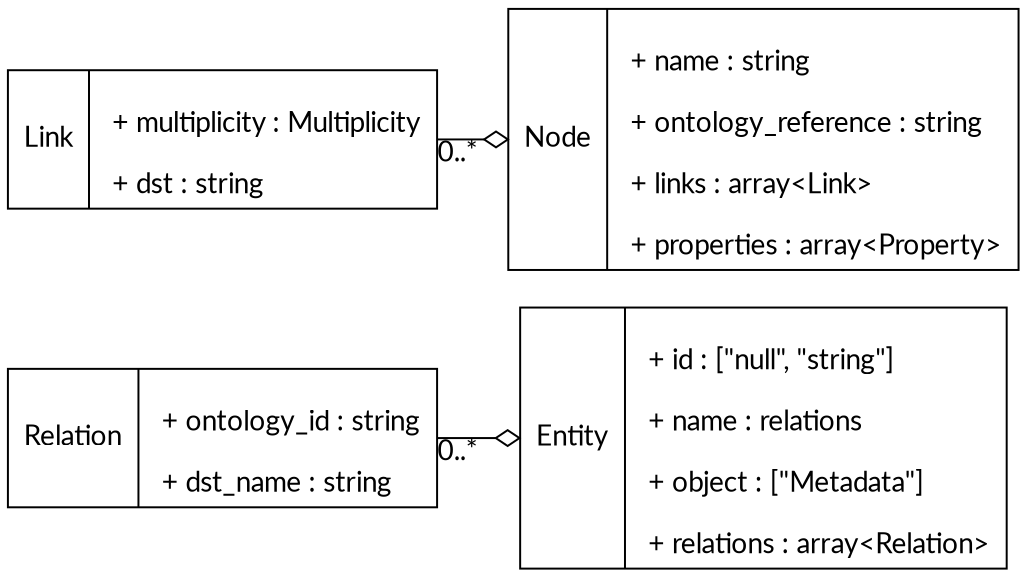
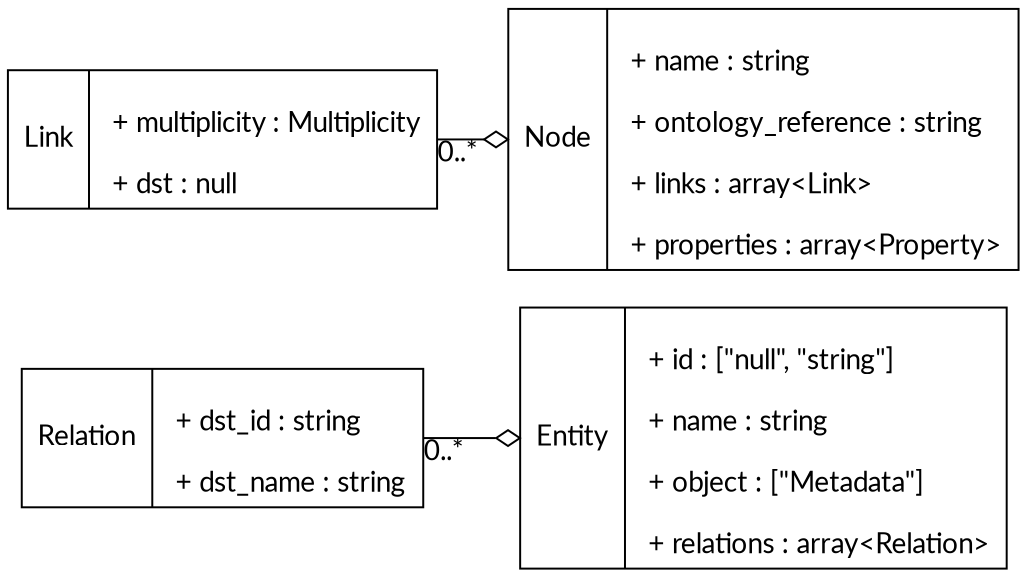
  digraph {
    fontname=Lato
    rankdir=LR
    node [fontname=Lato shape=record]
    edge [arrowhead=odiamond fontname=Lato taillabel="0..*"]
-   n1 [label="{Relation|\n      + ontology_id : string\l\n      + dst_name : string\l}"]
-   n2 [label="{Entity|\n      + id : [\"null\", \"string\"]\l\n      + name : relations\l\n      + object : [\"Metadata\"]\l\n      + relations : array\<Relation\>}"]
+   n1 [label="{Relation|\n      + dst_id : string\l\n      + dst_name : string\l}"]
+   n2 [label="{Entity|\n      + id : [\"null\", \"string\"]\l\n      + name : string\l\n      + object : [\"Metadata\"]\l\n      + relations : array\<Relation\>}"]
    n3 [label="{Node|\n      + name : string\l\n      + ontology_reference : string\l\n      + links : array\<Link\>\l\n      + properties : array\<Property\>}"]
-   n4 [label="{Link|\n      + multiplicity : Multiplicity\l\n      + dst : string\l}"]
+   n4 [label="{Link|\n      + multiplicity : Multiplicity\l\n      + dst : null\l}"]
    n1 -> n2
    n4 -> n3
  }
